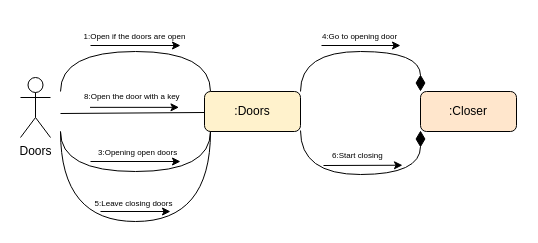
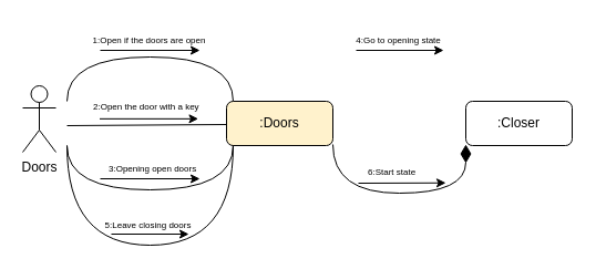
  <mxCell id="0" />
  <mxCell id="1" parent="0" />
  <mxCell id="2" value="&lt;span style=&quot;color: rgb(0, 0, 0); font-family: Helvetica; font-size: 8px; font-style: normal; font-variant-ligatures: normal; font-variant-caps: normal; font-weight: 400; letter-spacing: normal; orphans: 2; text-align: center; text-indent: 0px; text-transform: none; widows: 2; word-spacing: 0px; -webkit-text-stroke-width: 0px; white-space: nowrap; background-color: rgb(255, 255, 255); text-decoration-thickness: initial; text-decoration-style: initial; text-decoration-color: initial; float: none; display: inline !important;&quot;&gt;3:Opening open doors&lt;/span&gt;" style="text;whiteSpace=wrap;html=1;" parent="1" vertex="1"><mxGeometry x="96" y="137" width="90" height="40" as="geometry" /></mxCell>
  <mxCell id="3" value="Doors" style="shape=umlActor;verticalLabelPosition=bottom;verticalAlign=top;html=1;outlineConnect=0;" parent="1" vertex="1"><mxGeometry x="20" y="77" width="30" height="60" as="geometry" /></mxCell>
  <mxCell id="4" value="" style="endArrow=none;html=1;rounded=0;edgeStyle=orthogonalEdgeStyle;curved=1;entryX=0;entryY=0;entryDx=0;entryDy=0;" parent="1" edge="1"><mxGeometry width="50" height="50" relative="1" as="geometry"><mxPoint x="60" y="91" as="sourcePoint" /><mxPoint x="210" y="91" as="targetPoint" /><Array as="points"><mxPoint x="60" y="51" /><mxPoint x="210" y="51" /></Array></mxGeometry></mxCell>
  <mxCell id="5" value=":Doors" style="rounded=1;whiteSpace=wrap;html=1;fillColor=#fff2cc;" parent="1" vertex="1"><mxGeometry x="204" y="91" width="96" height="40" as="geometry" /></mxCell>
- <mxCell id="6" value=":Closer" style="rounded=1;whiteSpace=wrap;html=1;fillColor=#ffe6cc;" parent="1" vertex="1"><mxGeometry x="420" y="91" width="96" height="40" as="geometry" /></mxCell>
+ <mxCell id="6" value=":Closer" style="rounded=1;whiteSpace=wrap;html=1;" parent="1" vertex="1"><mxGeometry x="420" y="91" width="96" height="40" as="geometry" /></mxCell>
  <mxCell id="7" value="" style="endArrow=classic;html=1;rounded=0;" parent="1" edge="1"><mxGeometry width="50" height="50" relative="1" as="geometry"><mxPoint x="90" y="45" as="sourcePoint" /><mxPoint x="180" y="45" as="targetPoint" /></mxGeometry></mxCell>
  <mxCell id="8" value="&lt;span style=&quot;background-color: rgb(255, 255, 255);&quot;&gt;&lt;font style=&quot;font-size: 8px;&quot;&gt;1:Open if the&amp;nbsp;&lt;/font&gt;&lt;/span&gt;&lt;span style=&quot;font-size: 8px; background-color: transparent; color: light-dark(rgb(0, 0, 0), rgb(255, 255, 255));&quot;&gt;doors are open&lt;/span&gt;" style="text;html=1;align=center;verticalAlign=middle;resizable=0;points=[];autosize=1;strokeColor=none;fillColor=none;" parent="1" vertex="1"><mxGeometry x="69" y="20" width="130" height="30" as="geometry" /></mxCell>
  <mxCell id="9" value="" style="endArrow=none;html=1;rounded=0;" parent="1" edge="1"><mxGeometry width="50" height="50" relative="1" as="geometry"><mxPoint x="60" y="113" as="sourcePoint" /><mxPoint x="204" y="112" as="targetPoint" /></mxGeometry></mxCell>
  <mxCell id="10" value="" style="endArrow=classic;html=1;rounded=0;" parent="1" edge="1"><mxGeometry width="50" height="50" relative="1" as="geometry"><mxPoint x="89.5" y="106.85" as="sourcePoint" /><mxPoint x="178.5" y="106.85" as="targetPoint" /></mxGeometry></mxCell>
- <mxCell id="11" value="&lt;span style=&quot;color: rgb(0, 0, 0); font-family: Helvetica; font-style: normal; font-variant-ligatures: normal; font-variant-caps: normal; font-weight: 400; letter-spacing: normal; orphans: 2; text-align: center; text-indent: 0px; text-transform: none; widows: 2; word-spacing: 0px; -webkit-text-stroke-width: 0px; white-space: nowrap; background-color: rgb(255, 255, 255); text-decoration-thickness: initial; text-decoration-style: initial; text-decoration-color: initial; float: none; display: inline !important;&quot;&gt;&lt;font style=&quot;font-size: 8px;&quot;&gt;8:Open the door with a key&lt;/font&gt;&lt;/span&gt;" style="text;whiteSpace=wrap;html=1;" parent="1" vertex="1"><mxGeometry x="82" y="81" width="160" height="40" as="geometry" /></mxCell>
+ <mxCell id="11" value="&lt;span style=&quot;color: rgb(0, 0, 0); font-family: Helvetica; font-style: normal; font-variant-ligatures: normal; font-variant-caps: normal; font-weight: 400; letter-spacing: normal; orphans: 2; text-align: center; text-indent: 0px; text-transform: none; widows: 2; word-spacing: 0px; -webkit-text-stroke-width: 0px; white-space: nowrap; background-color: rgb(255, 255, 255); text-decoration-thickness: initial; text-decoration-style: initial; text-decoration-color: initial; float: none; display: inline !important;&quot;&gt;&lt;font style=&quot;font-size: 8px;&quot;&gt;2:Open the door with a key&lt;/font&gt;&lt;/span&gt;" style="text;whiteSpace=wrap;html=1;" parent="1" vertex="1"><mxGeometry x="82" y="81" width="160" height="40" as="geometry" /></mxCell>
  <mxCell id="12" value="" style="endArrow=none;html=1;rounded=0;edgeStyle=orthogonalEdgeStyle;curved=1;entryX=0;entryY=0;entryDx=0;entryDy=0;" parent="1" edge="1"><mxGeometry width="50" height="50" relative="1" as="geometry"><mxPoint x="209.97" y="131" as="sourcePoint" /><mxPoint x="59.97" y="131" as="targetPoint" /><Array as="points"><mxPoint x="210" y="171.03" /><mxPoint x="60" y="171.03" /></Array></mxGeometry></mxCell>
  <mxCell id="13" value="" style="endArrow=classic;html=1;rounded=0;" parent="1" edge="1"><mxGeometry width="50" height="50" relative="1" as="geometry"><mxPoint x="90" y="161" as="sourcePoint" /><mxPoint x="180" y="161" as="targetPoint" /></mxGeometry></mxCell>
- <mxCell id="14" value="&lt;span style=&quot;color: rgb(0, 0, 0); font-family: Helvetica; font-size: 8px; font-style: normal; font-variant-ligatures: normal; font-variant-caps: normal; font-weight: 400; letter-spacing: normal; orphans: 2; text-align: center; text-indent: 0px; text-transform: none; widows: 2; word-spacing: 0px; -webkit-text-stroke-width: 0px; white-space: nowrap; background-color: rgb(255, 255, 255); text-decoration-thickness: initial; text-decoration-style: initial; text-decoration-color: initial; float: none; display: inline !important;&quot;&gt;6:Start closing&lt;/span&gt;" style="text;whiteSpace=wrap;html=1;" parent="1" vertex="1"><mxGeometry x="330" y="140" width="90" height="40" as="geometry" /></mxCell>
- <mxCell id="15" value="" style="align=right;html=1;verticalAlign=bottom;endArrow=none;startArrow=diamondThin;startSize=14;startFill=1;edgeStyle=orthogonalEdgeStyle;rounded=0;curved=1;entryX=1;entryY=0;entryDx=0;entryDy=0;exitX=0;exitY=0;exitDx=0;exitDy=0;" parent="1" source="6" target="5" edge="1"><mxGeometry x="1" relative="1" as="geometry"><mxPoint x="380" y="70.333" as="sourcePoint" /><mxPoint x="270" y="71" as="targetPoint" /><Array as="points"><mxPoint x="420" y="51" /><mxPoint x="300" y="51" /></Array></mxGeometry></mxCell>
- <mxCell id="16" value="" style="resizable=0;html=1;align=left;verticalAlign=top;labelBackgroundColor=none;fontSize=10" parent="15" connectable="0" vertex="1"><mxGeometry x="-1" relative="1" as="geometry" /></mxCell>
- <mxCell id="17" value="" style="resizable=0;html=1;align=right;verticalAlign=top;labelBackgroundColor=none;fontSize=10" parent="15" connectable="0" vertex="1"><mxGeometry x="1" relative="1" as="geometry" /></mxCell>
+ <mxCell id="14" value="&lt;span style=&quot;color: rgb(0, 0, 0); font-family: Helvetica; font-size: 8px; font-style: normal; font-variant-ligatures: normal; font-variant-caps: normal; font-weight: 400; letter-spacing: normal; orphans: 2; text-align: center; text-indent: 0px; text-transform: none; widows: 2; word-spacing: 0px; -webkit-text-stroke-width: 0px; white-space: nowrap; background-color: rgb(255, 255, 255); text-decoration-thickness: initial; text-decoration-style: initial; text-decoration-color: initial; float: none; display: inline !important;&quot;&gt;6:Start state&lt;/span&gt;" style="text;whiteSpace=wrap;html=1;" parent="1" vertex="1"><mxGeometry x="330" y="140" width="90" height="40" as="geometry" /></mxCell>
  <mxCell id="18" value="" style="endArrow=classic;html=1;rounded=0;" parent="1" edge="1"><mxGeometry width="50" height="50" relative="1" as="geometry"><mxPoint x="321" y="45" as="sourcePoint" /><mxPoint x="400" y="45" as="targetPoint" /></mxGeometry></mxCell>
- <mxCell id="19" value="&lt;font style=&quot;font-size: 8px;&quot;&gt;4:Go to opening door&lt;/font&gt;" style="text;html=1;align=center;verticalAlign=middle;resizable=0;points=[];autosize=1;strokeColor=none;fillColor=none;" parent="1" vertex="1"><mxGeometry x="309" y="20" width="100" height="30" as="geometry" /></mxCell>
+ <mxCell id="19" value="&lt;font style=&quot;font-size: 8px;&quot;&gt;4:Go to opening state&lt;/font&gt;" style="text;html=1;align=center;verticalAlign=middle;resizable=0;points=[];autosize=1;strokeColor=none;fillColor=none;" parent="1" vertex="1"><mxGeometry x="309" y="20" width="100" height="30" as="geometry" /></mxCell>
  <mxCell id="20" value="" style="endArrow=none;html=1;rounded=0;edgeStyle=orthogonalEdgeStyle;curved=1;" parent="1" edge="1"><mxGeometry width="50" height="50" relative="1" as="geometry"><mxPoint x="210" y="131" as="sourcePoint" /><mxPoint x="60" y="131" as="targetPoint" /><Array as="points"><mxPoint x="210" y="221" /><mxPoint x="60" y="221" /></Array></mxGeometry></mxCell>
  <mxCell id="21" value="" style="endArrow=classic;html=1;rounded=0;" parent="1" edge="1"><mxGeometry width="50" height="50" relative="1" as="geometry"><mxPoint x="100" y="211" as="sourcePoint" /><mxPoint x="170" y="211" as="targetPoint" /></mxGeometry></mxCell>
  <mxCell id="22" value="&lt;span style=&quot;font-size: 8px;&quot;&gt;5:Leave closing doors&lt;/span&gt;" style="text;html=1;align=center;verticalAlign=middle;resizable=0;points=[];autosize=1;strokeColor=none;fillColor=none;" parent="1" vertex="1"><mxGeometry x="88" y="187" width="90" height="30" as="geometry" /></mxCell>
  <mxCell id="23" value="" style="align=right;html=1;verticalAlign=bottom;endArrow=none;startArrow=diamondThin;startSize=14;startFill=1;edgeStyle=orthogonalEdgeStyle;rounded=0;curved=1;entryX=1;entryY=0;entryDx=0;entryDy=0;exitX=0;exitY=0;exitDx=0;exitDy=0;" parent="1" edge="1"><mxGeometry x="1" relative="1" as="geometry"><mxPoint x="420" y="130" as="sourcePoint" /><mxPoint x="300" y="130" as="targetPoint" /><Array as="points"><mxPoint x="420" y="174" /><mxPoint x="300" y="174" /></Array></mxGeometry></mxCell>
  <mxCell id="24" value="" style="resizable=0;html=1;align=left;verticalAlign=top;labelBackgroundColor=none;fontSize=10" parent="23" connectable="0" vertex="1"><mxGeometry x="-1" relative="1" as="geometry" /></mxCell>
  <mxCell id="25" value="" style="resizable=0;html=1;align=right;verticalAlign=top;labelBackgroundColor=none;fontSize=10" parent="23" connectable="0" vertex="1"><mxGeometry x="1" relative="1" as="geometry" /></mxCell>
  <mxCell id="26" value="" style="endArrow=classic;html=1;rounded=0;" parent="1" edge="1"><mxGeometry width="50" height="50" relative="1" as="geometry"><mxPoint x="323" y="165" as="sourcePoint" /><mxPoint x="402" y="164.74" as="targetPoint" /></mxGeometry></mxCell>
